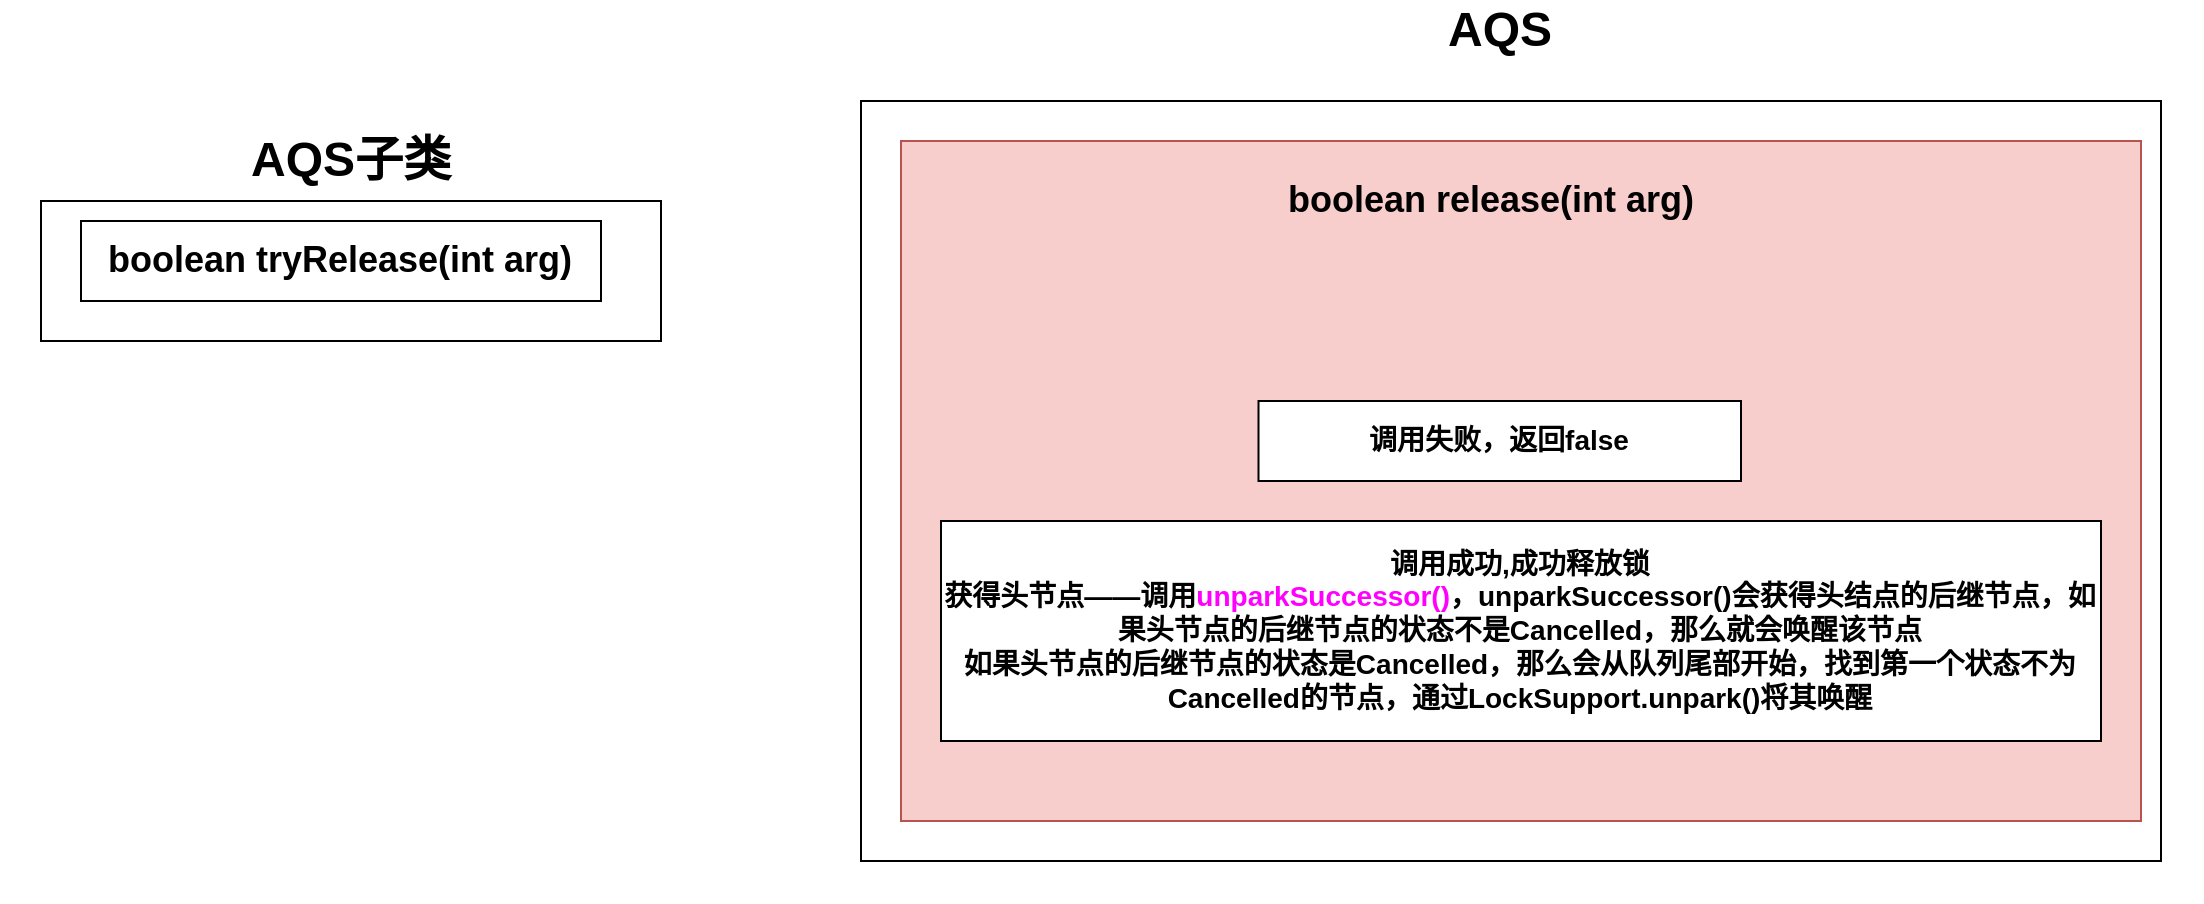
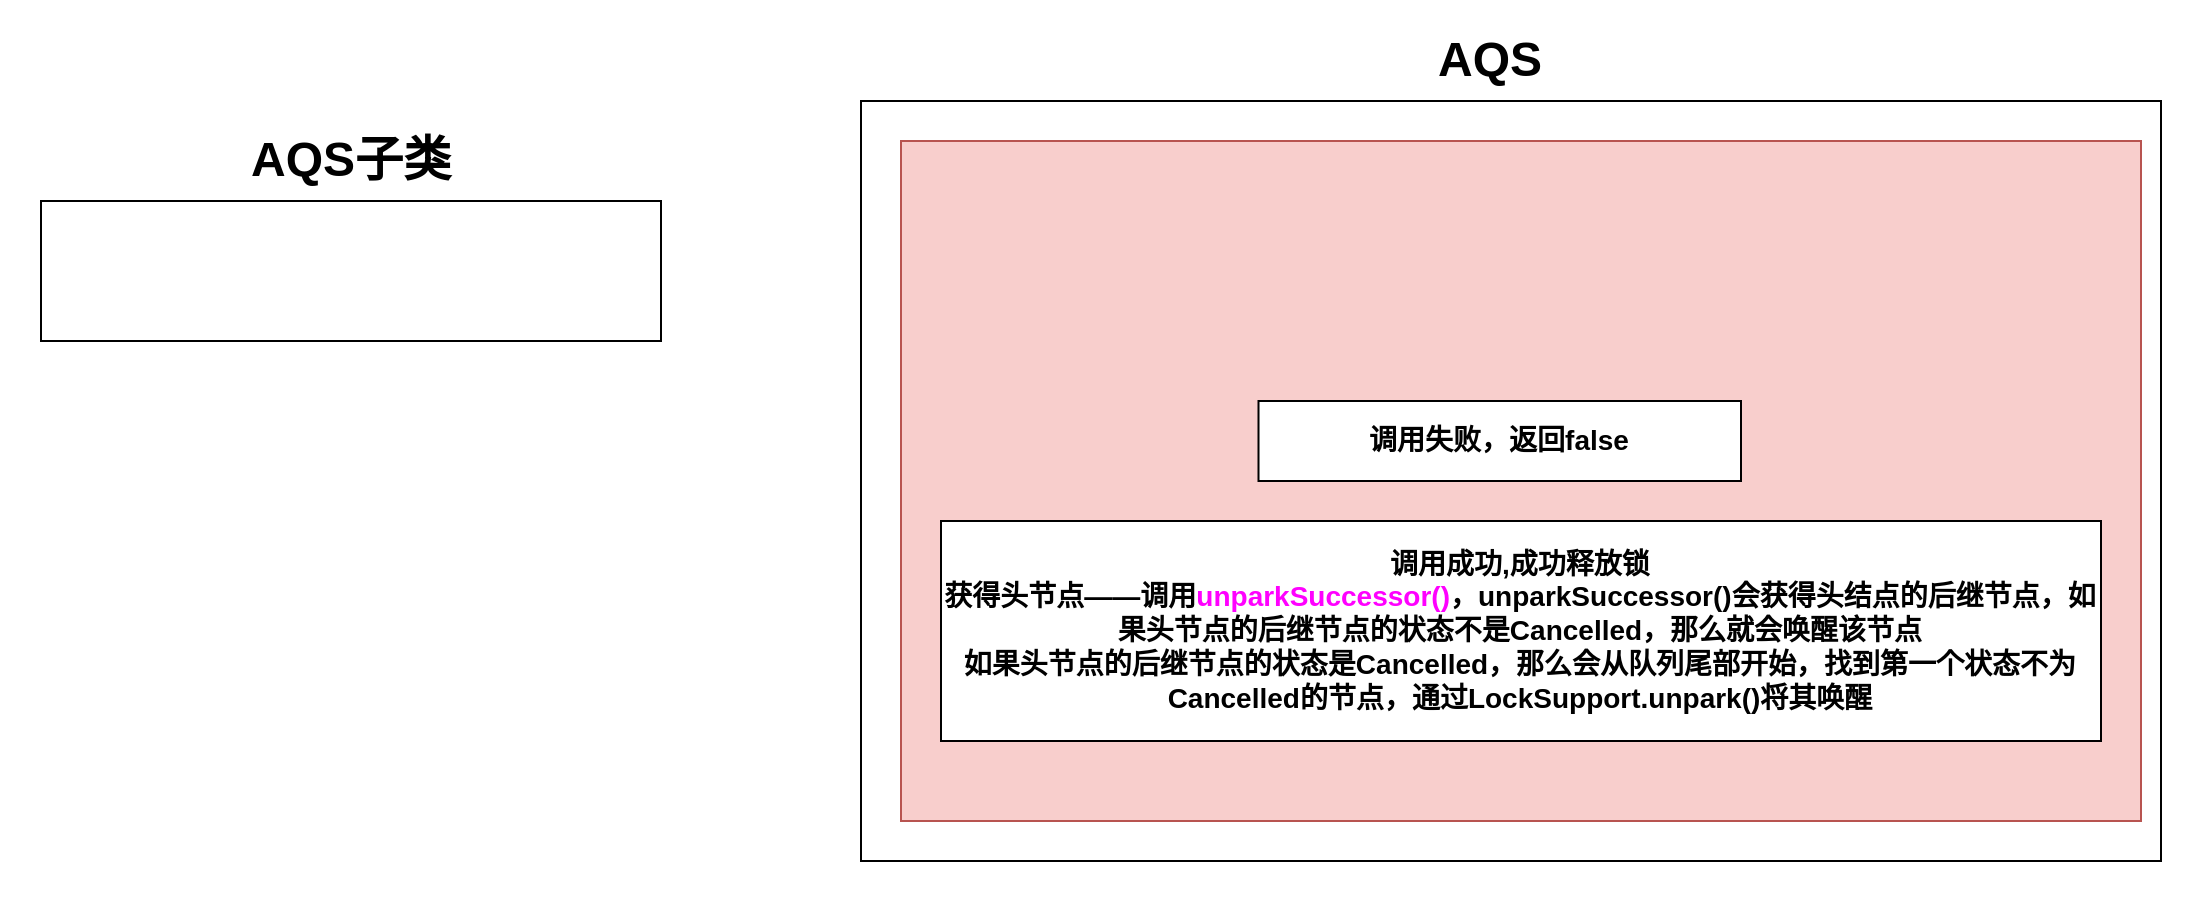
  <mxCell id="0" />
  <mxCell id="1" parent="0" />
  <mxCell id="2" value="" style="rounded=0;whiteSpace=wrap;html=1;" parent="1" vertex="1"><mxGeometry x="430" y="50" width="650" height="380" as="geometry" /></mxCell>
- <mxCell id="3" value="&lt;b&gt;&lt;font style=&quot;font-size: 24px&quot;&gt;AQS&lt;/font&gt;&lt;/b&gt;" style="text;html=1;strokeColor=none;fillColor=none;align=center;verticalAlign=middle;whiteSpace=wrap;rounded=0;" parent="1" vertex="1"><mxGeometry x="730" y="5" width="40" height="20" as="geometry" /></mxCell>
+ <mxCell id="3" value="&lt;b&gt;&lt;font style=&quot;font-size: 24px&quot;&gt;AQS&lt;/font&gt;&lt;/b&gt;" style="text;html=1;strokeColor=none;fillColor=none;align=center;verticalAlign=middle;whiteSpace=wrap;rounded=0;" parent="1" vertex="1"><mxGeometry x="725" y="20" width="40" height="20" as="geometry" /></mxCell>
  <mxCell id="4" value="" style="rounded=0;whiteSpace=wrap;html=1;fillColor=#f8cecc;strokeColor=#b85450;" parent="1" vertex="1"><mxGeometry x="450" y="70" width="620" height="340" as="geometry" /></mxCell>
- <mxCell id="5" value="&lt;b&gt;&lt;font style=&quot;font-size: 18px&quot;&gt;boolean release(int arg)&lt;/font&gt;&lt;/b&gt;" style="text;html=1;strokeColor=none;fillColor=none;align=center;verticalAlign=middle;whiteSpace=wrap;rounded=0;" parent="1" vertex="1"><mxGeometry x="628.75" y="90" width="232.5" height="20" as="geometry" /></mxCell>
  <mxCell id="6" value="&lt;span style=&quot;font-size: 14px&quot;&gt;&lt;b&gt;调用失败，返回false&lt;/b&gt;&lt;/span&gt;" style="rounded=0;whiteSpace=wrap;html=1;" parent="1" vertex="1"><mxGeometry x="628.75" y="200" width="241.25" height="40" as="geometry" /></mxCell>
  <mxCell id="7" value="" style="rounded=0;whiteSpace=wrap;html=1;" parent="1" vertex="1"><mxGeometry x="20" y="100" width="310" height="70" as="geometry" /></mxCell>
  <mxCell id="8" value="&lt;b&gt;&lt;font style=&quot;font-size: 24px&quot;&gt;AQS子类&lt;/font&gt;&lt;/b&gt;" style="text;html=1;strokeColor=none;fillColor=none;align=center;verticalAlign=middle;whiteSpace=wrap;rounded=0;" parent="1" vertex="1"><mxGeometry x="112.5" y="70" width="125" height="20" as="geometry" /></mxCell>
- <mxCell id="9" value="&lt;b&gt;&lt;font style=&quot;font-size: 18px&quot;&gt;boolean tryRelease(int arg)&lt;/font&gt;&lt;/b&gt;" style="rounded=0;whiteSpace=wrap;html=1;" parent="1" vertex="1"><mxGeometry x="40" y="110" width="260" height="40" as="geometry" /></mxCell>
  <mxCell id="10" value="&lt;span style=&quot;font-size: 14px&quot;&gt;&lt;b&gt;调用成功,成功释放锁&lt;br&gt;获得头节点——调用&lt;font color=&quot;#ff00ff&quot;&gt;unparkSuccessor()&lt;/font&gt;，unparkSuccessor()会获得头结点的后继节点，如果头节点的后继节点的状态不是Cancelled，那么就会唤醒该节点&lt;br&gt;如果头节点的后继节点的状态是Cancelled，那么会从队列尾部开始，找到第一个状态不为Cancelled的节点，通过LockSupport.unpark()将其唤醒&lt;br&gt;&lt;/b&gt;&lt;/span&gt;" style="rounded=0;whiteSpace=wrap;html=1;" parent="1" vertex="1"><mxGeometry x="470" y="260" width="580" height="110" as="geometry" /></mxCell>
